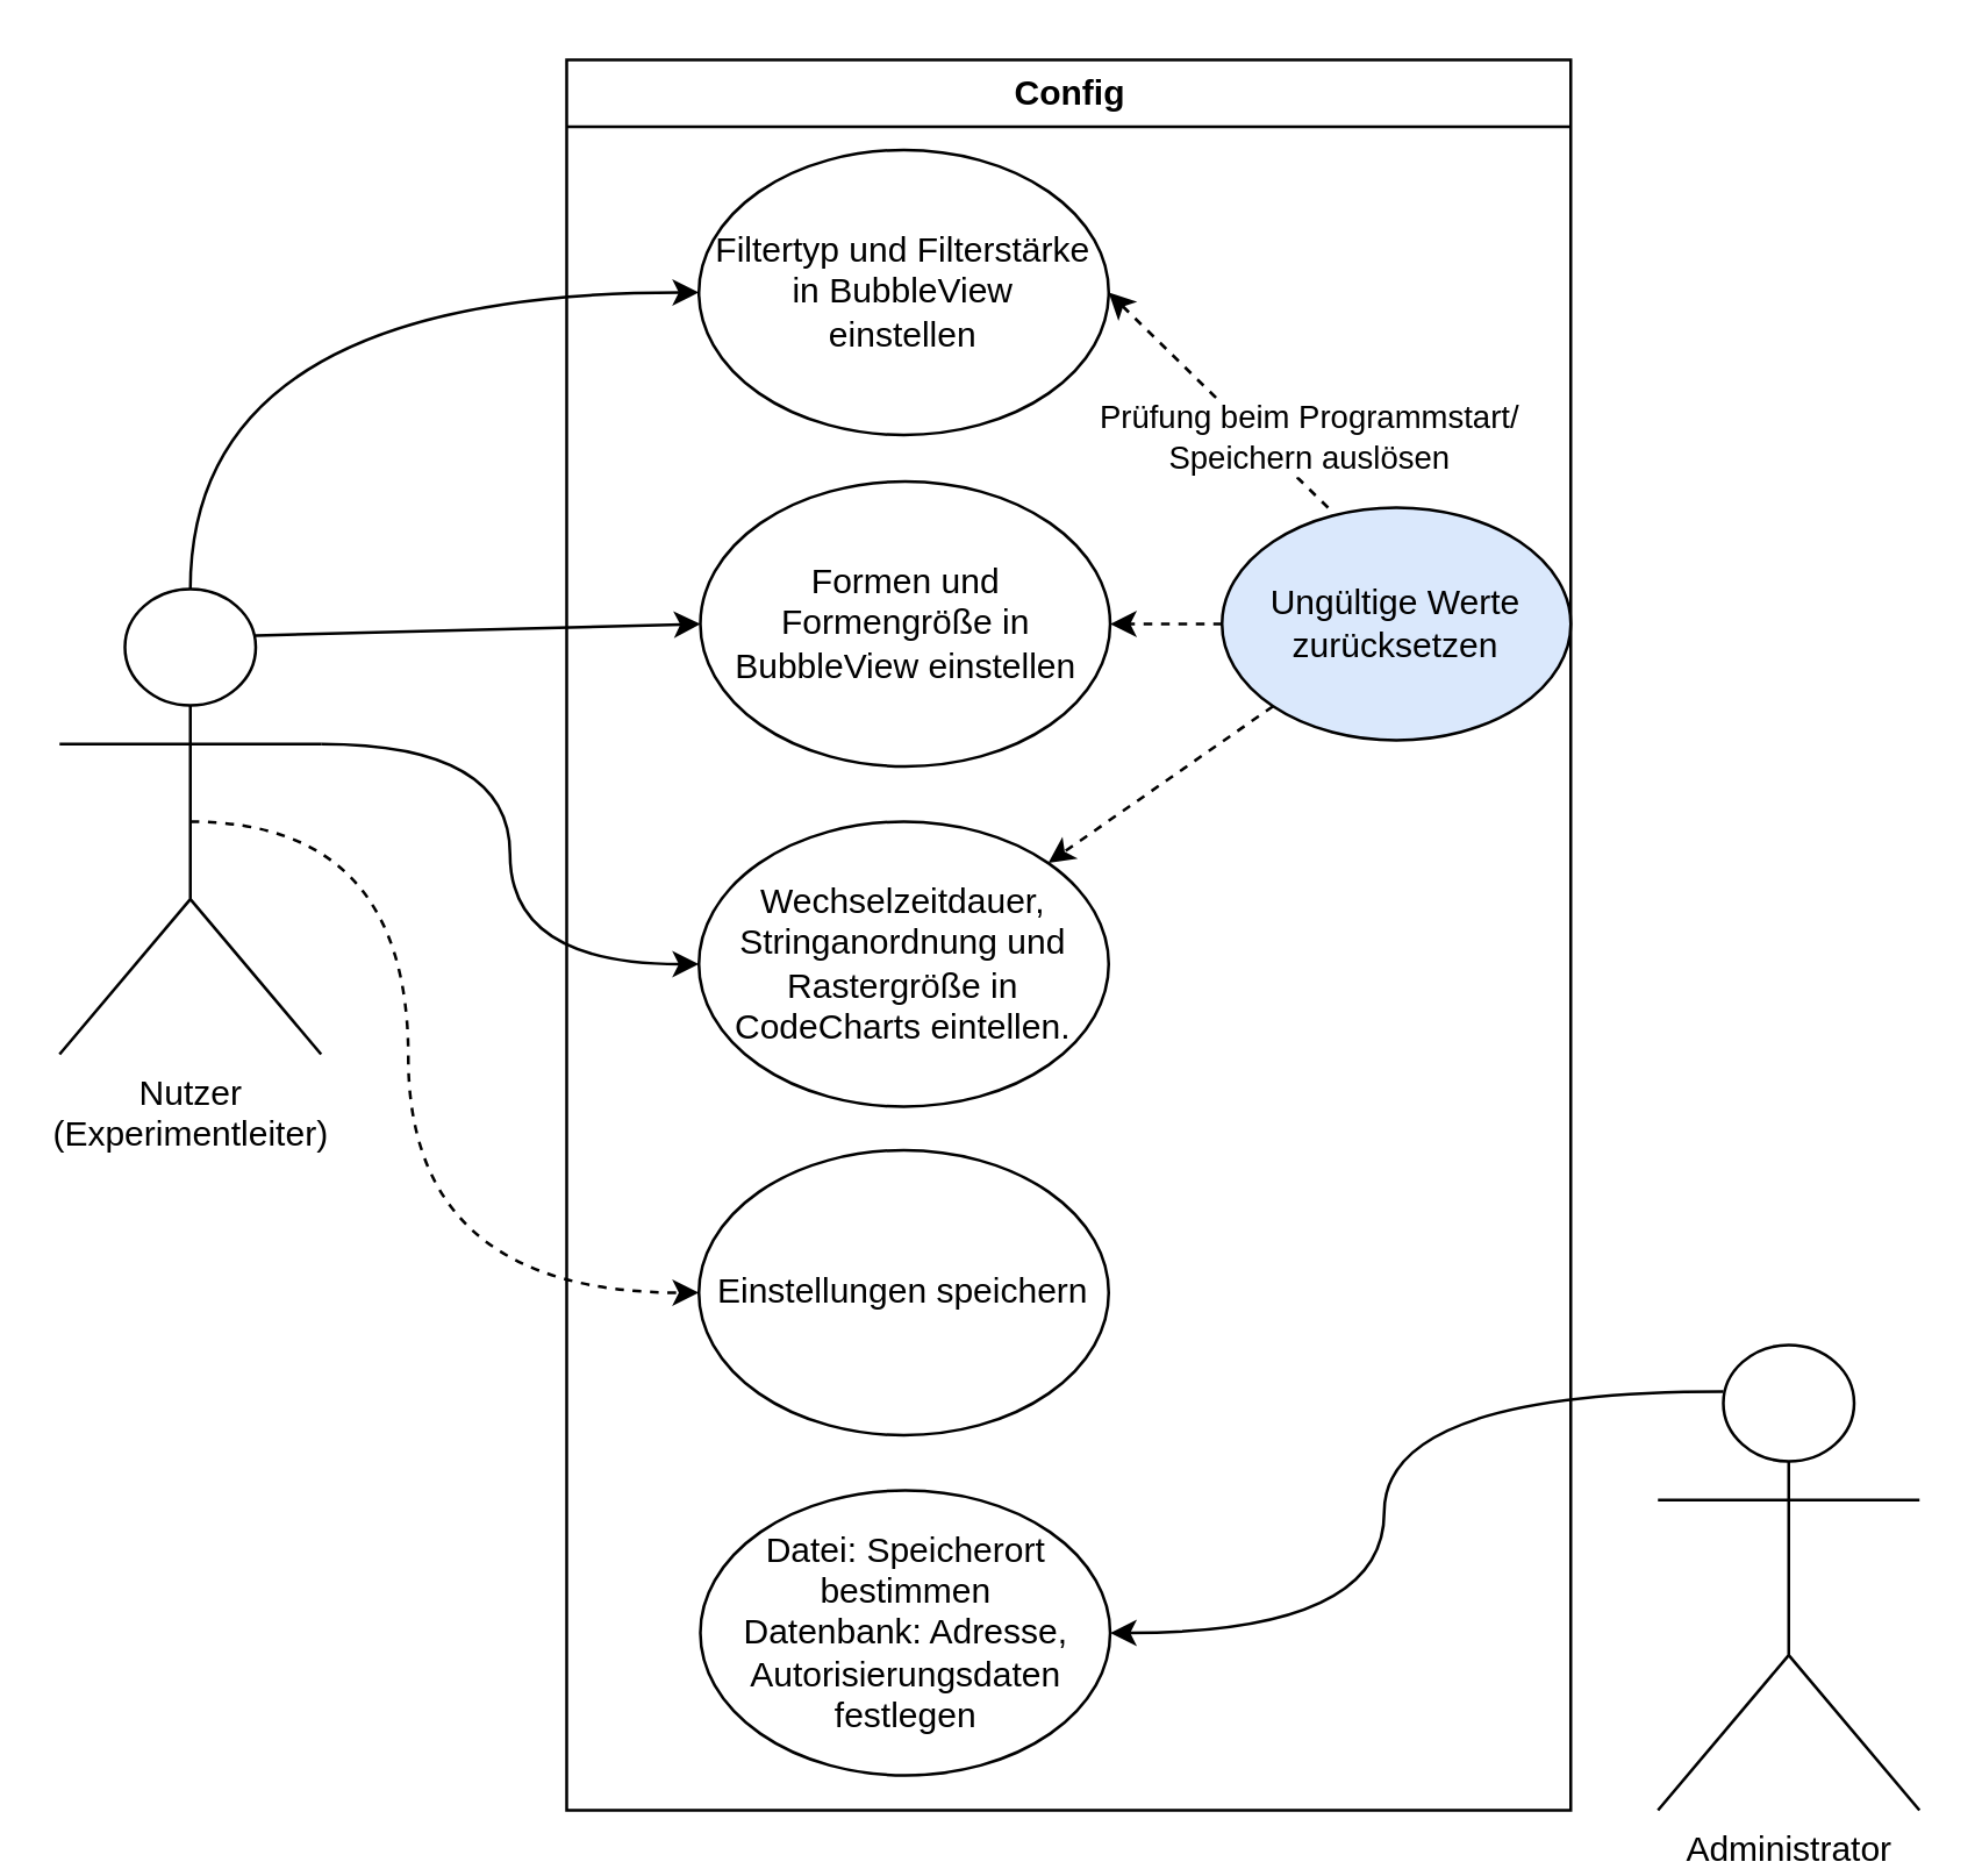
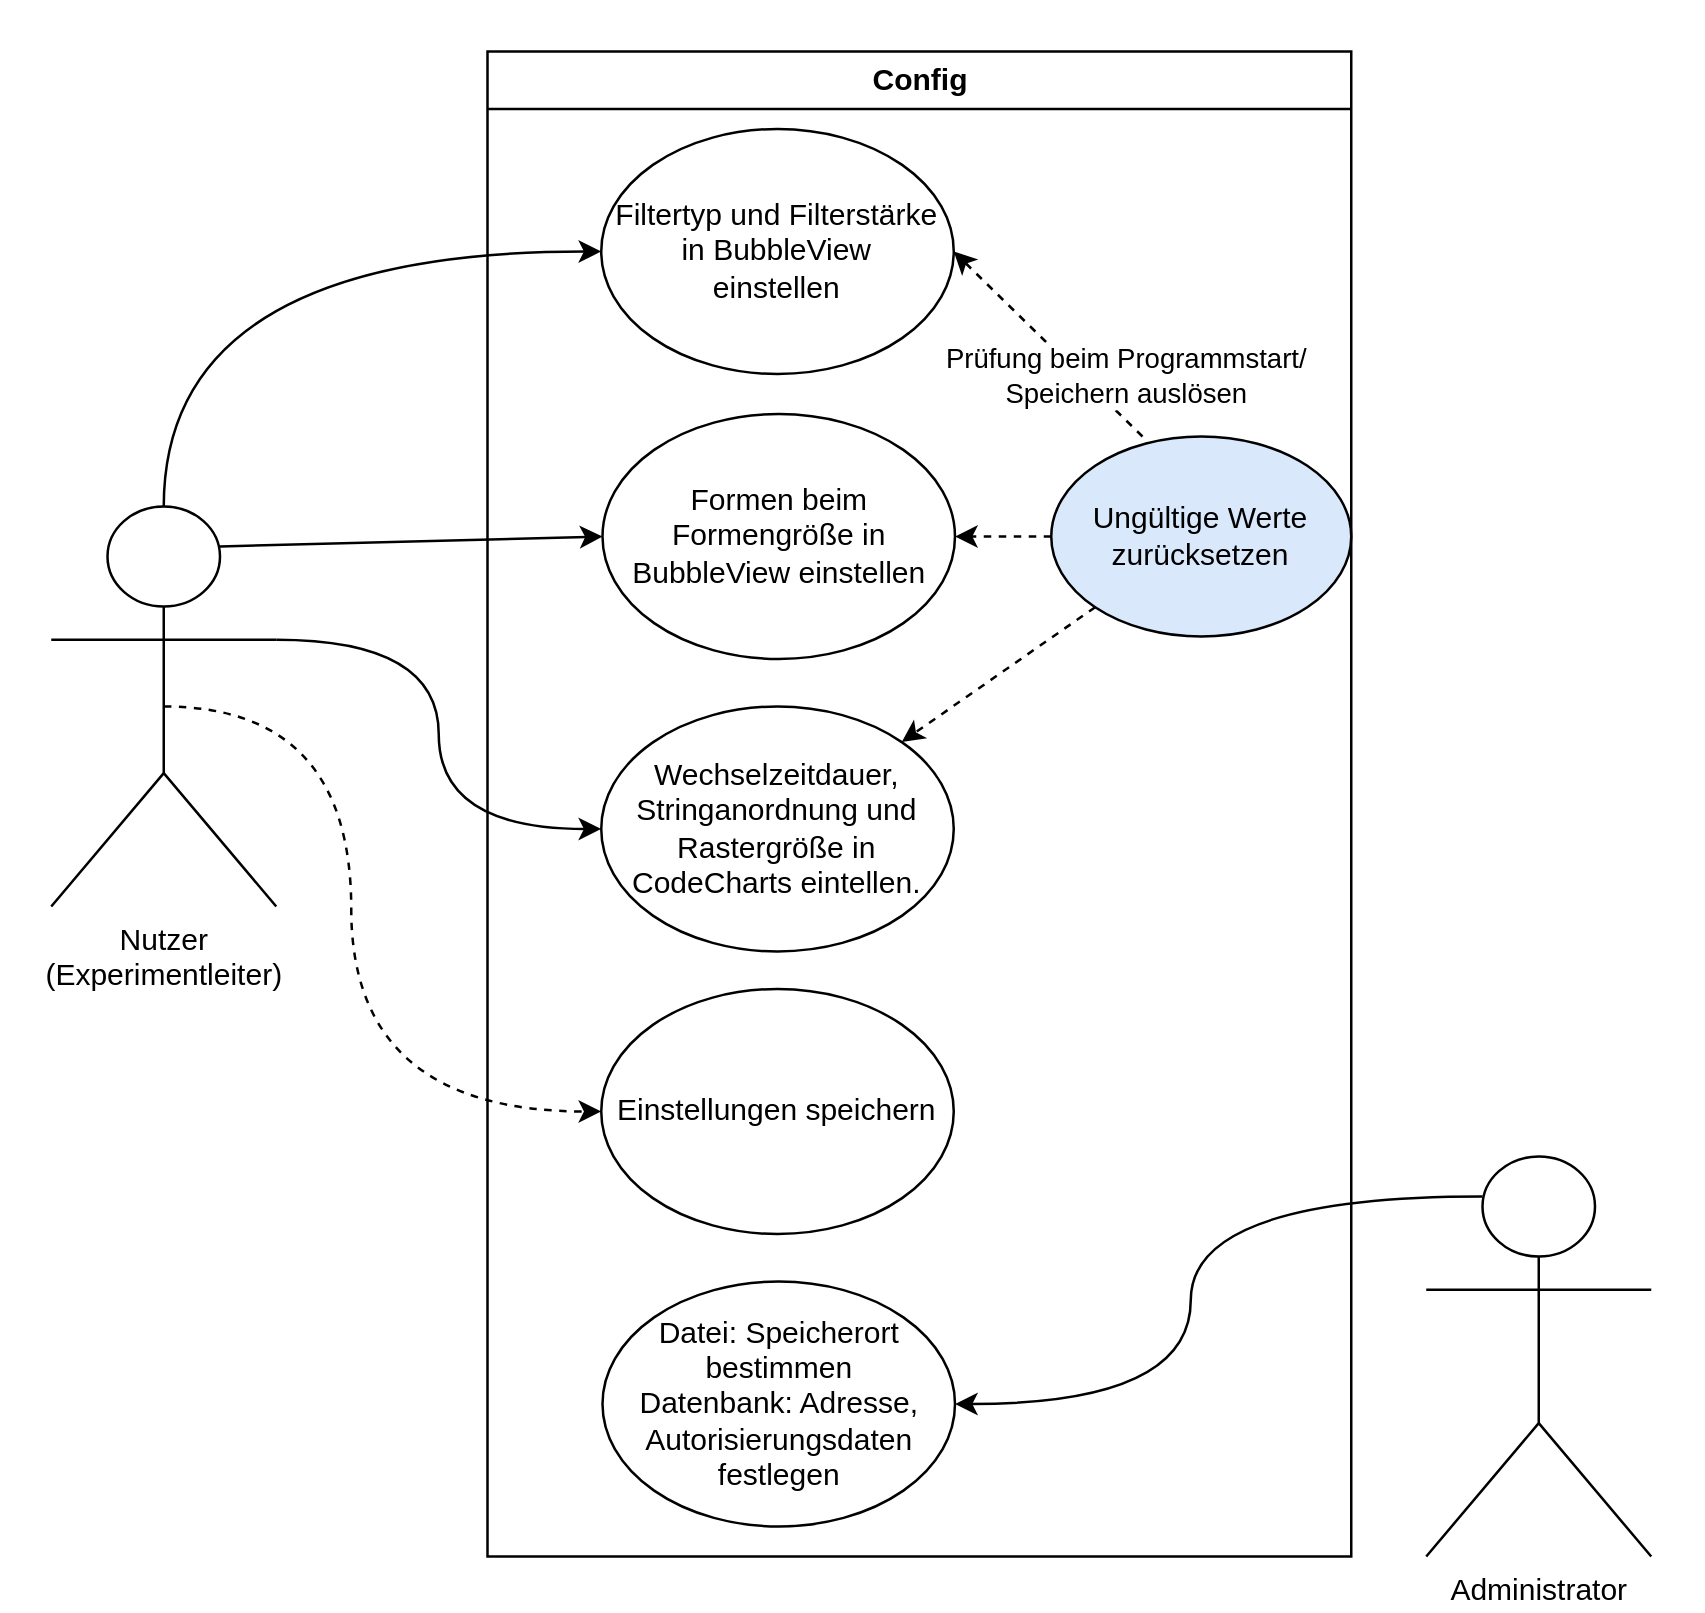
  <mxCell id="0" />
  <mxCell id="1" parent="0" />
  <mxCell id="2" value="Config" style="swimlane;whiteSpace=wrap;startSize=23;" parent="1" vertex="1"><mxGeometry x="194.5" y="20" width="345.5" height="602" as="geometry" /></mxCell>
  <mxCell id="3" value="&lt;div&gt;Filtertyp und Filterstärke&lt;/div&gt;&lt;div&gt;in BubbleView &lt;br&gt;&lt;/div&gt;&lt;div&gt;einstellen&lt;br&gt;&lt;/div&gt;" style="ellipse;whiteSpace=wrap;html=1;" vertex="1" parent="2"><mxGeometry x="45.5" y="31" width="141" height="98" as="geometry" /></mxCell>
  <mxCell id="4" value="&lt;div&gt;Wechselzeitdauer, &lt;br&gt;&lt;/div&gt;&lt;div&gt;Stringanordnung und &lt;br&gt;&lt;/div&gt;&lt;div&gt;Rastergröße in &lt;br&gt;&lt;/div&gt;&lt;div&gt;CodeCharts eintellen.&lt;br&gt;&lt;/div&gt;" style="ellipse;whiteSpace=wrap;html=1;" vertex="1" parent="2"><mxGeometry x="45.5" y="262" width="141" height="98" as="geometry" /></mxCell>
  <mxCell id="5" value="Einstellungen speichern" style="ellipse;whiteSpace=wrap;html=1;" vertex="1" parent="2"><mxGeometry x="45.5" y="375" width="141" height="98" as="geometry" /></mxCell>
  <mxCell id="6" value="&lt;div&gt;Datei: Speicherort bestimmen&lt;/div&gt;&lt;div&gt;Datenbank: Adresse, &lt;br&gt;&lt;/div&gt;&lt;div&gt;Autorisierungsdaten festlegen&lt;br&gt;&lt;/div&gt;" style="ellipse;whiteSpace=wrap;html=1;" vertex="1" parent="2"><mxGeometry x="46" y="492" width="141" height="98" as="geometry" /></mxCell>
- <mxCell id="7" value="Formen und Formengröße in BubbleView einstellen" style="ellipse;whiteSpace=wrap;html=1;" vertex="1" parent="2"><mxGeometry x="46" y="145" width="141" height="98" as="geometry" /></mxCell>
+ <mxCell id="7" value="Formen beim Formengröße in BubbleView einstellen" style="ellipse;whiteSpace=wrap;html=1;" vertex="1" parent="2"><mxGeometry x="46" y="145" width="141" height="98" as="geometry" /></mxCell>
  <mxCell id="8" style="rounded=0;orthogonalLoop=1;jettySize=auto;html=1;exitX=0.5;exitY=0;exitDx=0;exitDy=0;entryX=1;entryY=0.5;entryDx=0;entryDy=0;dashed=1;" edge="1" parent="2" target="3"><mxGeometry relative="1" as="geometry"><mxPoint x="262" y="154" as="sourcePoint" /></mxGeometry></mxCell>
  <mxCell id="9" value="Prüfung beim Programmstart/&lt;br&gt;Speichern auslösen" style="edgeLabel;html=1;align=center;verticalAlign=middle;resizable=0;points=[];" vertex="1" connectable="0" parent="8"><mxGeometry x="-0.271" y="1" relative="1" as="geometry"><mxPoint x="22" y="2" as="offset" /></mxGeometry></mxCell>
  <mxCell id="10" style="edgeStyle=none;rounded=0;orthogonalLoop=1;jettySize=auto;html=1;exitX=0;exitY=0.5;exitDx=0;exitDy=0;entryX=1;entryY=0.5;entryDx=0;entryDy=0;dashed=1;" edge="1" parent="2" source="12" target="7"><mxGeometry relative="1" as="geometry"><mxPoint x="202" y="194" as="sourcePoint" /></mxGeometry></mxCell>
  <mxCell id="11" style="edgeStyle=none;rounded=0;orthogonalLoop=1;jettySize=auto;html=1;exitX=0;exitY=1;exitDx=0;exitDy=0;entryX=1;entryY=0;entryDx=0;entryDy=0;dashed=1;" edge="1" parent="2" source="12" target="4"><mxGeometry relative="1" as="geometry" /></mxCell>
  <mxCell id="12" value="&lt;div&gt;Ungültige Werte zurücksetzen&lt;br&gt;&lt;/div&gt;" style="ellipse;whiteSpace=wrap;html=1;fillColor=#dae8fc;" vertex="1" parent="2"><mxGeometry x="225.5" y="154" width="120" height="80" as="geometry" /></mxCell>
  <mxCell id="13" style="edgeStyle=orthogonalEdgeStyle;rounded=0;orthogonalLoop=1;jettySize=auto;html=1;exitX=0.25;exitY=0.1;exitDx=0;exitDy=0;exitPerimeter=0;entryX=1;entryY=0.5;entryDx=0;entryDy=0;curved=1;" edge="1" parent="1" source="14" target="6"><mxGeometry relative="1" as="geometry" /></mxCell>
  <mxCell id="14" value="Administrator" style="shape=umlActor;verticalLabelPosition=bottom;verticalAlign=top;html=1;outlineConnect=0;" vertex="1" parent="1"><mxGeometry x="570" y="462" width="90" height="160" as="geometry" /></mxCell>
  <mxCell id="15" style="edgeStyle=orthogonalEdgeStyle;rounded=0;orthogonalLoop=1;jettySize=auto;html=1;exitX=0.5;exitY=0;exitDx=0;exitDy=0;exitPerimeter=0;entryX=0;entryY=0.5;entryDx=0;entryDy=0;curved=1;" edge="1" parent="1" source="19" target="3"><mxGeometry relative="1" as="geometry" /></mxCell>
  <mxCell id="16" style="rounded=0;orthogonalLoop=1;jettySize=auto;html=1;exitX=0.75;exitY=0.1;exitDx=0;exitDy=0;exitPerimeter=0;entryX=0;entryY=0.5;entryDx=0;entryDy=0;" edge="1" parent="1" source="19" target="7"><mxGeometry relative="1" as="geometry" /></mxCell>
  <mxCell id="17" style="edgeStyle=orthogonalEdgeStyle;curved=1;rounded=0;orthogonalLoop=1;jettySize=auto;html=1;exitX=1;exitY=0.333;exitDx=0;exitDy=0;exitPerimeter=0;entryX=0;entryY=0.5;entryDx=0;entryDy=0;" edge="1" parent="1" source="19" target="4"><mxGeometry relative="1" as="geometry" /></mxCell>
  <mxCell id="18" style="edgeStyle=orthogonalEdgeStyle;curved=1;rounded=0;orthogonalLoop=1;jettySize=auto;html=1;exitX=0.5;exitY=0.5;exitDx=0;exitDy=0;exitPerimeter=0;entryX=0;entryY=0.5;entryDx=0;entryDy=0;dashed=1;" edge="1" parent="1" source="19" target="5"><mxGeometry relative="1" as="geometry"><Array as="points"><mxPoint x="140" y="282" /><mxPoint x="140" y="444" /></Array></mxGeometry></mxCell>
  <mxCell id="19" value="Nutzer &lt;br&gt;(Experimentleiter)" style="shape=umlActor;verticalLabelPosition=bottom;verticalAlign=top;html=1;outlineConnect=0;" vertex="1" parent="1"><mxGeometry x="20" y="202" width="90" height="160" as="geometry" /></mxCell>
